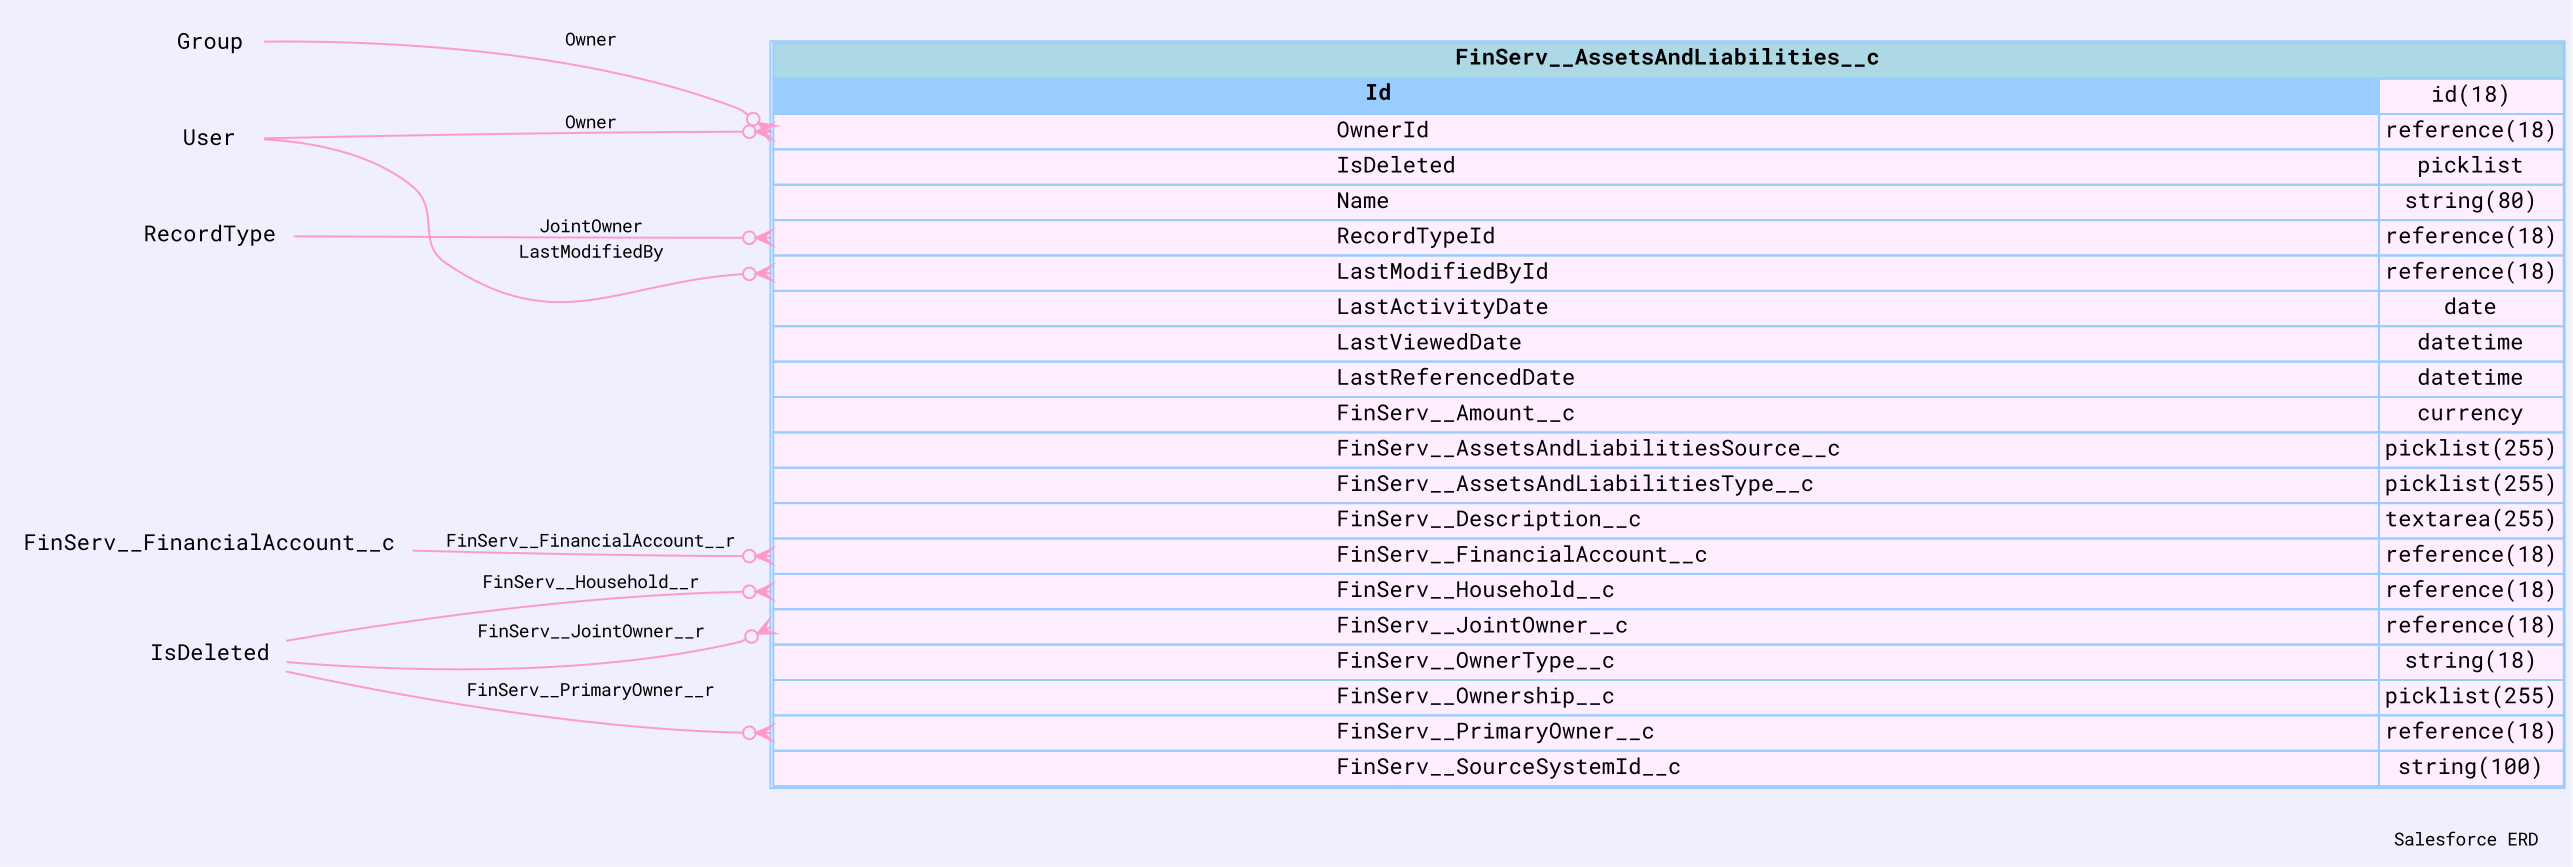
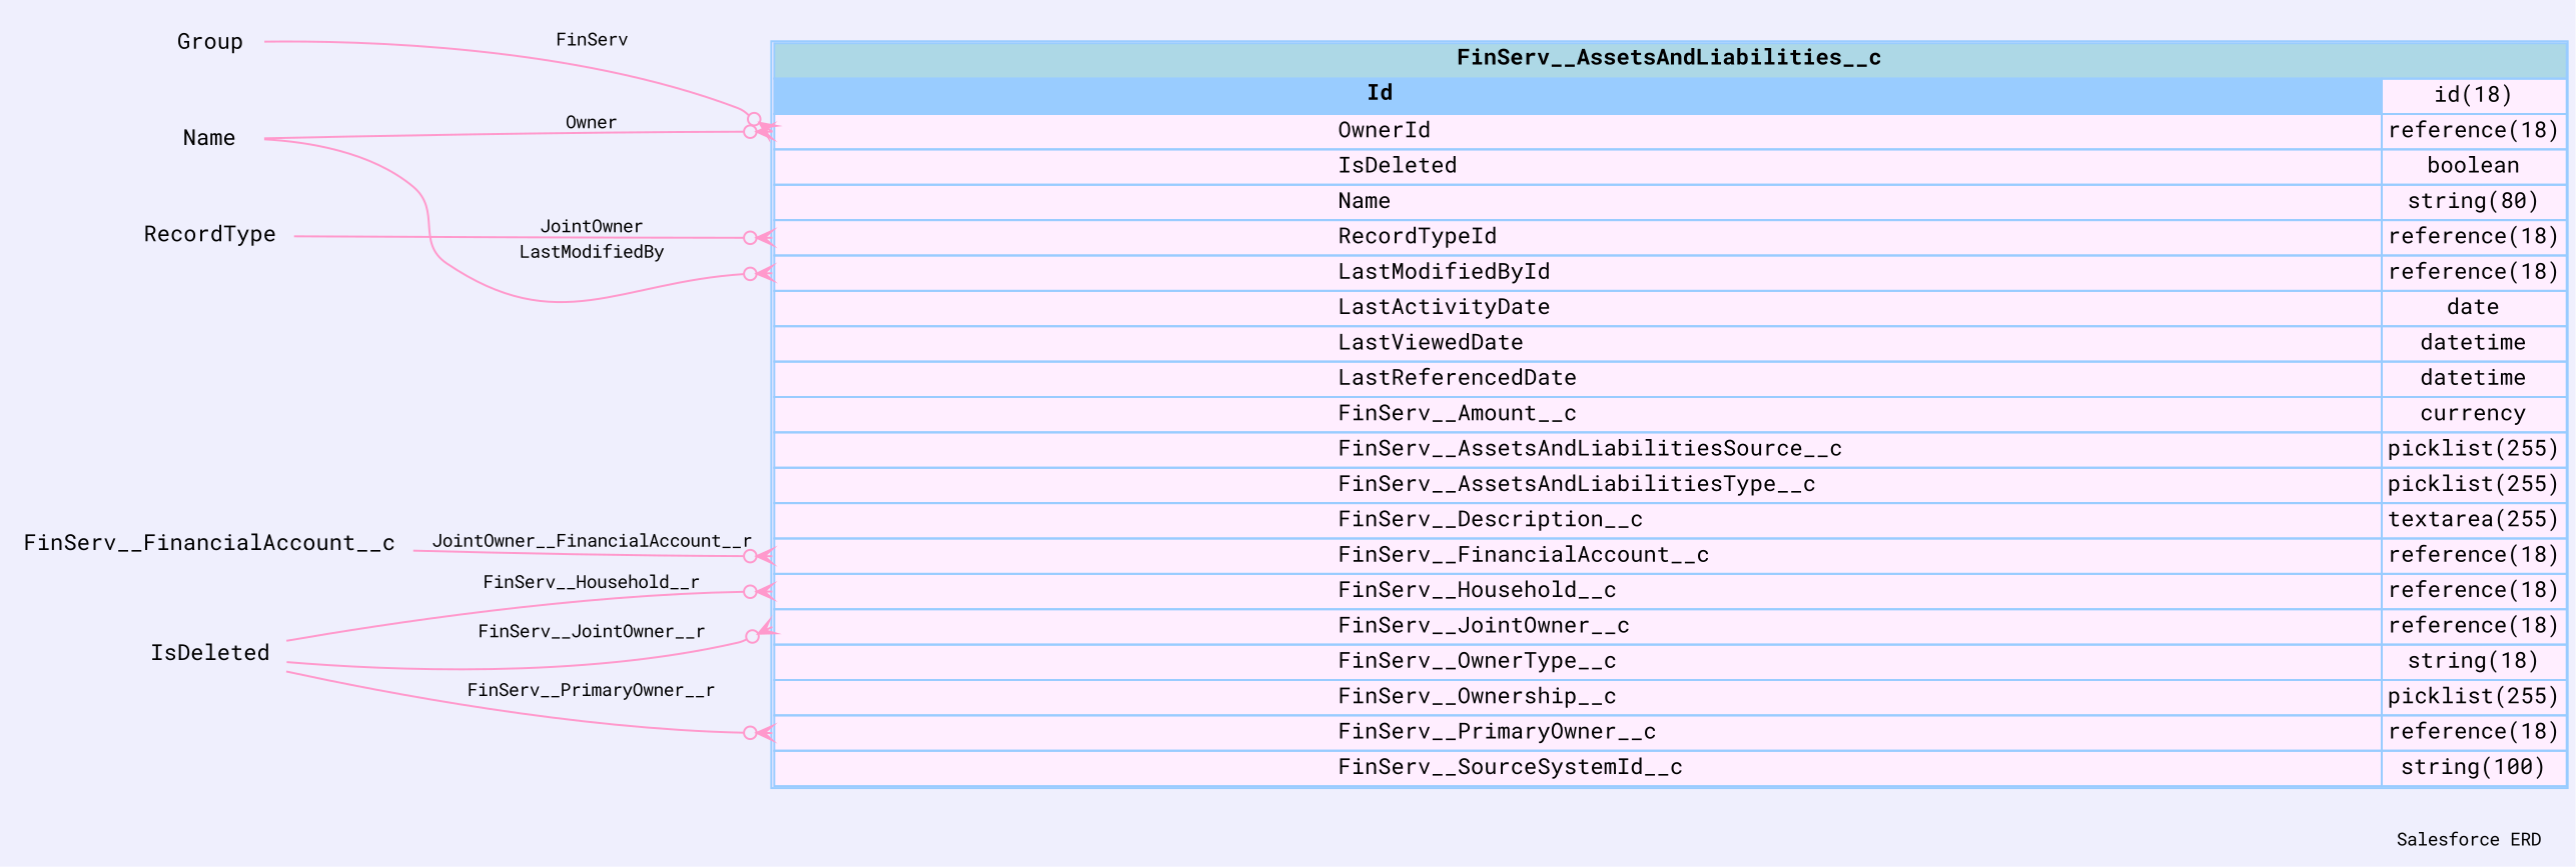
  digraph {
    bgcolor="#efeffd"
    fontname="Roboto Mono"
    fontsize=9
    label="Salesforce ERD "
    labeljust=r
    nodesep=0.18
    rankdir=RL
    ranksep=0.46
    node [color="#99ccff" fontname="Roboto Mono" fontsize=11 shape=plaintext]
    edge [arrowhead=none arrowsize=0.8 arrowtail=crowodot color="#ff99cc" dir=back fontname="Roboto Mono" fontsize=9 headport="Id:e" tailport="OwnerId:w"]
-   n1 [label=<                 <table border="1" cellborder="1" cellspacing="0" bgcolor="#ffeeff" >                      <tr><td colspan="3" bgcolor="lightblue"><b>FinServ__AssetsAndLiabilities__c</b></td></tr>              <tr>                                         <td  bgcolor="#99ccff" port="Id" align="left">                                            <b>Id</b>                                         </td><td>id(18)</td></tr> <tr>                                          <td port="OwnerId" align="left">                                          OwnerId                                        </td><td>reference(18)</td></tr> <tr>                                          <td port="IsDeleted" align="left">                                          IsDeleted                                        </td><td>picklist</td></tr> <tr>                                          <td port="Name" align="left">                                          Name                                        </td><td>string(80)</td></tr> <tr>                                          <td port="RecordTypeId" align="left">                                          RecordTypeId                                        </td><td>reference(18)</td></tr> <tr>                                          <td port="LastModifiedById" align="left">                                          LastModifiedById                                        </td><td>reference(18)</td></tr> <tr>                                          <td port="LastActivityDate" align="left">                                          LastActivityDate                                        </td><td>date</td></tr> <tr>                                          <td port="LastViewedDate" align="left">                                          LastViewedDate                                        </td><td>datetime</td></tr> <tr>                                          <td port="LastReferencedDate" align="left">                                          LastReferencedDate                                        </td><td>datetime</td></tr> <tr>                                          <td port="FinServ__Amount__c" align="left">                                          FinServ__Amount__c                                        </td><td>currency</td></tr> <tr>                                          <td port="FinServ__AssetsAndLiabilitiesSource__c" align="left">                                          FinServ__AssetsAndLiabilitiesSource__c                                        </td><td>picklist(255)</td></tr> <tr>                                          <td port="FinServ__AssetsAndLiabilitiesType__c" align="left">                                          FinServ__AssetsAndLiabilitiesType__c                                        </td><td>picklist(255)</td></tr> <tr>                                          <td port="FinServ__Description__c" align="left">                                          FinServ__Description__c                                        </td><td>textarea(255)</td></tr> <tr>                                          <td port="FinServ__FinancialAccount__c" align="left">                                          FinServ__FinancialAccount__c                                        </td><td>reference(18)</td></tr> <tr>                                          <td port="FinServ__Household__c" align="left">                                          FinServ__Household__c                                        </td><td>reference(18)</td></tr> <tr>                                          <td port="FinServ__JointOwner__c" align="left">                                          FinServ__JointOwner__c                                        </td><td>reference(18)</td></tr> <tr>                                          <td port="FinServ__OwnerType__c" align="left">                                          FinServ__OwnerType__c                                        </td><td>string(18)</td></tr> <tr>                                          <td port="FinServ__Ownership__c" align="left">                                          FinServ__Ownership__c                                        </td><td>picklist(255)</td></tr> <tr>                                          <td port="FinServ__PrimaryOwner__c" align="left">                                          FinServ__PrimaryOwner__c                                        </td><td>reference(18)</td></tr> <tr>                                          <td port="FinServ__SourceSystemId__c" align="left">                                          FinServ__SourceSystemId__c                                        </td><td>string(100)</td></tr>                             </table>                 > margin=0 shape=none]
+   n1 [label=<                 <table border="1" cellborder="1" cellspacing="0" bgcolor="#ffeeff" >                      <tr><td colspan="3" bgcolor="lightblue"><b>FinServ__AssetsAndLiabilities__c</b></td></tr>              <tr>                                         <td  bgcolor="#99ccff" port="Id" align="left">                                            <b>Id</b>                                         </td><td>id(18)</td></tr> <tr>                                          <td port="OwnerId" align="left">                                          OwnerId                                        </td><td>reference(18)</td></tr> <tr>                                          <td port="IsDeleted" align="left">                                          IsDeleted                                        </td><td>boolean</td></tr> <tr>                                          <td port="Name" align="left">                                          Name                                        </td><td>string(80)</td></tr> <tr>                                          <td port="RecordTypeId" align="left">                                          RecordTypeId                                        </td><td>reference(18)</td></tr> <tr>                                          <td port="LastModifiedById" align="left">                                          LastModifiedById                                        </td><td>reference(18)</td></tr> <tr>                                          <td port="LastActivityDate" align="left">                                          LastActivityDate                                        </td><td>date</td></tr> <tr>                                          <td port="LastViewedDate" align="left">                                          LastViewedDate                                        </td><td>datetime</td></tr> <tr>                                          <td port="LastReferencedDate" align="left">                                          LastReferencedDate                                        </td><td>datetime</td></tr> <tr>                                          <td port="FinServ__Amount__c" align="left">                                          FinServ__Amount__c                                        </td><td>currency</td></tr> <tr>                                          <td port="FinServ__AssetsAndLiabilitiesSource__c" align="left">                                          FinServ__AssetsAndLiabilitiesSource__c                                        </td><td>picklist(255)</td></tr> <tr>                                          <td port="FinServ__AssetsAndLiabilitiesType__c" align="left">                                          FinServ__AssetsAndLiabilitiesType__c                                        </td><td>picklist(255)</td></tr> <tr>                                          <td port="FinServ__Description__c" align="left">                                          FinServ__Description__c                                        </td><td>textarea(255)</td></tr> <tr>                                          <td port="FinServ__FinancialAccount__c" align="left">                                          FinServ__FinancialAccount__c                                        </td><td>reference(18)</td></tr> <tr>                                          <td port="FinServ__Household__c" align="left">                                          FinServ__Household__c                                        </td><td>reference(18)</td></tr> <tr>                                          <td port="FinServ__JointOwner__c" align="left">                                          FinServ__JointOwner__c                                        </td><td>reference(18)</td></tr> <tr>                                          <td port="FinServ__OwnerType__c" align="left">                                          FinServ__OwnerType__c                                        </td><td>string(18)</td></tr> <tr>                                          <td port="FinServ__Ownership__c" align="left">                                          FinServ__Ownership__c                                        </td><td>picklist(255)</td></tr> <tr>                                          <td port="FinServ__PrimaryOwner__c" align="left">                                          FinServ__PrimaryOwner__c                                        </td><td>reference(18)</td></tr> <tr>                                          <td port="FinServ__SourceSystemId__c" align="left">                                          FinServ__SourceSystemId__c                                        </td><td>string(100)</td></tr>                             </table>                 > margin=0 shape=none]
    Group
-   User
+   User [label=Name]
    RecordType
    FinServ__FinancialAccount__c
    n6 [label=IsDeleted]
-   n1 -> Group [label=Owner]
+   n1 -> Group [label=FinServ]
    n1 -> User [label=Owner]
    n1 -> User [label=LastModifiedBy tailport="LastModifiedById:w"]
    n1 -> RecordType [label=JointOwner tailport="RecordTypeId:w"]
-   n1 -> FinServ__FinancialAccount__c [label=FinServ__FinancialAccount__r tailport="FinServ__FinancialAccount__c:w"]
+   n1 -> FinServ__FinancialAccount__c [label=JointOwner__FinancialAccount__r tailport="FinServ__FinancialAccount__c:w"]
    n1 -> n6 [label=FinServ__Household__r tailport="FinServ__Household__c:w"]
    n1 -> n6 [label=FinServ__JointOwner__r tailport="FinServ__JointOwner__c:w"]
    n1 -> n6 [label=FinServ__PrimaryOwner__r tailport="FinServ__PrimaryOwner__c:w"]
  }
